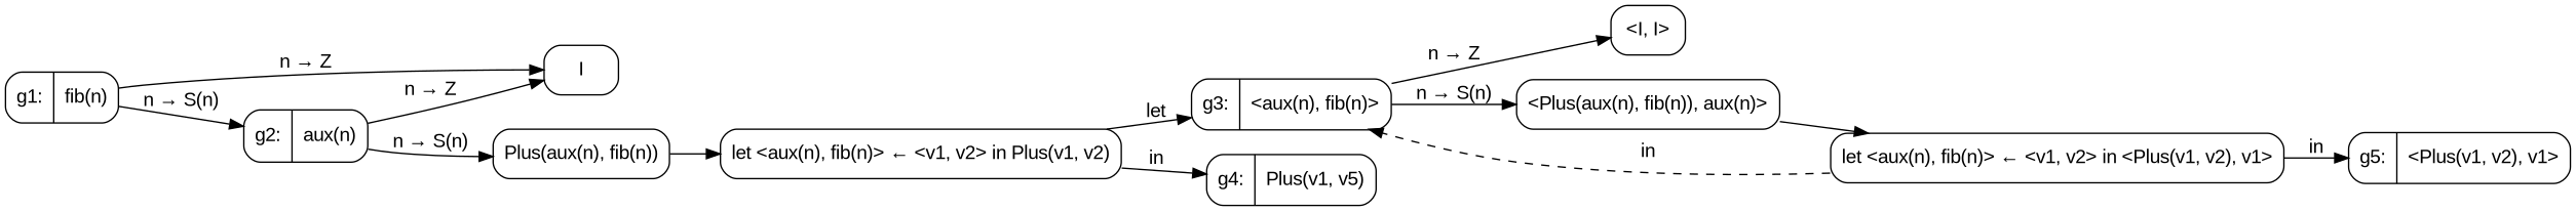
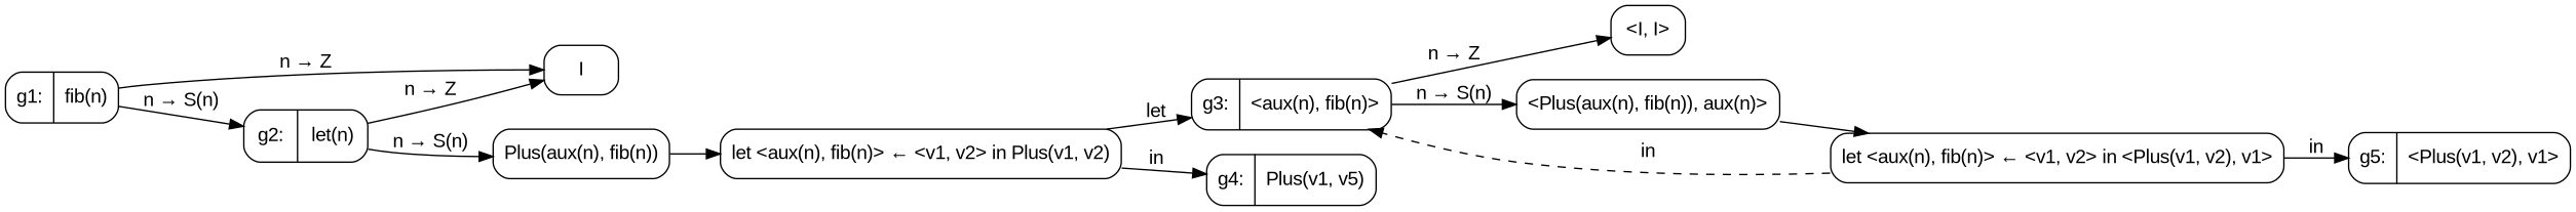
  digraph {
    fontname="Liberation Sans"
    rankdir=LR
    node [fontname="Liberation Sans" shape=box style=rounded]
    edge [fontname="Liberation Sans"]
    n1 [label="{g1:|fib(n)}" shape=record]
    n2 [label=I]
-   n3 [label="{g2:|aux(n)}" shape=record]
+   n3 [label="{g2:|let(n)}" shape=record]
    n4 [label="Plus(aux(n), fib(n))"]
    n5 [label="let <aux(n), fib(n)> ← <v1, v2> in Plus(v1, v2)"]
    n6 [label="{g3:|\<aux(n), fib(n)\>}" shape=record]
    n7 [label="{g4:|Plus(v1, v5)}" shape=record]
    n8 [label="<I, I>"]
    n9 [label="<Plus(aux(n), fib(n)), aux(n)>"]
    n10 [label="let <aux(n), fib(n)> ← <v1, v2> in <Plus(v1, v2), v1>"]
    n11 [label="{g5:|\<Plus(v1, v2), v1\>}" shape=record]
    n1 -> n2 [label="n → Z"]
    n1 -> n3 [label="n → S(n)"]
    n3 -> n2 [label="n → Z"]
    n3 -> n4 [label="n → S(n)"]
    n4 -> n5
    n5 -> n6 [label=let]
    n5 -> n7 [label=in]
    n6 -> n8 [label="n → Z"]
    n6 -> n9 [label="n → S(n)"]
    n9 -> n10
    n10 -> n6 [label=in style=dashed]
    n10 -> n11 [label=in]
  }
